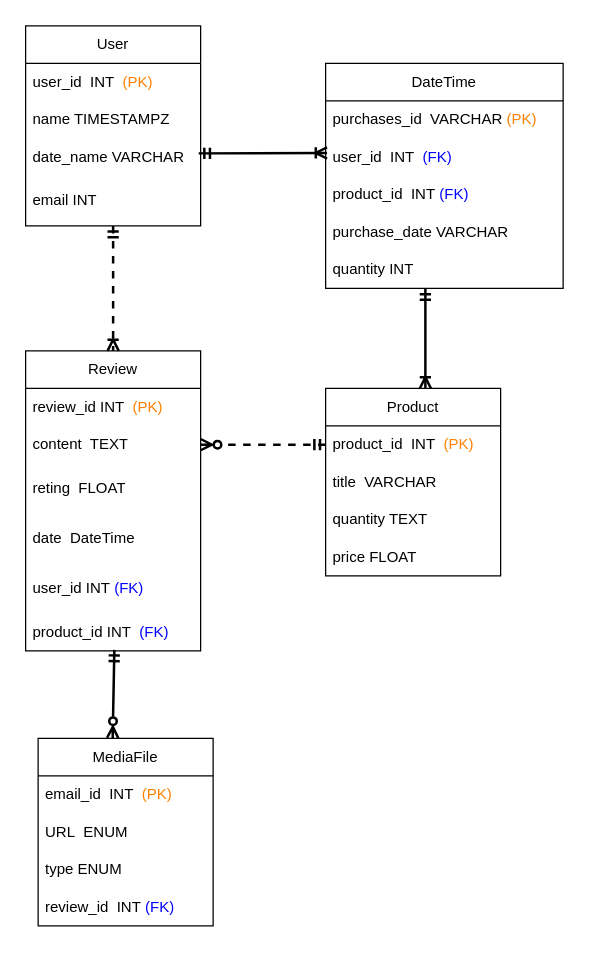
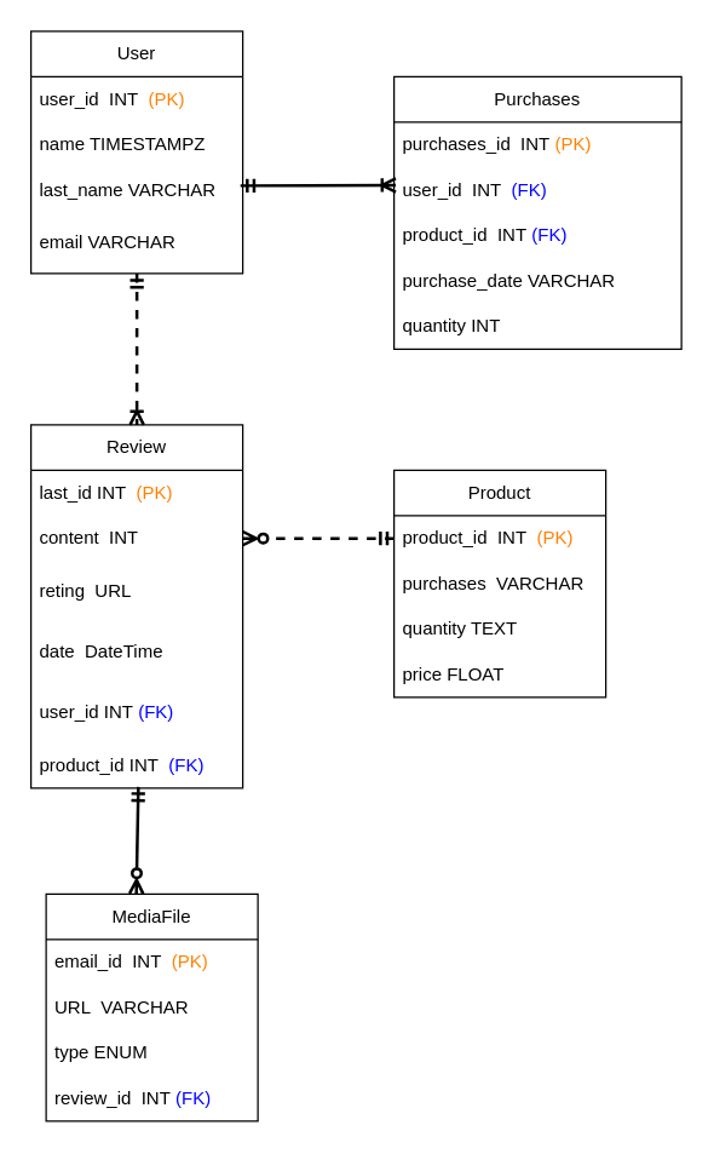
  <mxCell id="0" />
  <mxCell id="1" parent="0" />
  <mxCell id="2" value="User" style="swimlane;fontStyle=0;childLayout=stackLayout;horizontal=1;startSize=30;horizontalStack=0;resizeParent=1;resizeParentMax=0;resizeLast=0;collapsible=1;marginBottom=0;whiteSpace=wrap;html=1;" parent="1" vertex="1"><mxGeometry x="20" y="20" width="140" height="160" as="geometry"><mxRectangle x="90" y="350" width="70" height="30" as="alternateBounds" /></mxGeometry></mxCell>
  <mxCell id="3" value="user_id&amp;nbsp; INT&amp;nbsp; &lt;font color=&quot;#ff8000&quot;&gt;(PK)&lt;/font&gt;" style="text;strokeColor=none;fillColor=none;align=left;verticalAlign=middle;spacingLeft=4;spacingRight=4;overflow=hidden;points=[[0,0.5],[1,0.5]];portConstraint=eastwest;rotatable=0;whiteSpace=wrap;html=1;" parent="2" vertex="1"><mxGeometry y="30" width="140" height="30" as="geometry" /></mxCell>
  <mxCell id="4" value="name TIMESTAMPZ" style="text;strokeColor=none;fillColor=none;align=left;verticalAlign=middle;spacingLeft=4;spacingRight=4;overflow=hidden;points=[[0,0.5],[1,0.5]];portConstraint=eastwest;rotatable=0;whiteSpace=wrap;html=1;" parent="2" vertex="1"><mxGeometry y="60" width="140" height="30" as="geometry" /></mxCell>
- <mxCell id="5" value="date_name VARCHAR" style="text;strokeColor=none;fillColor=none;align=left;verticalAlign=middle;spacingLeft=4;spacingRight=4;overflow=hidden;points=[[0,0.5],[1,0.5]];portConstraint=eastwest;rotatable=0;whiteSpace=wrap;html=1;" parent="2" vertex="1"><mxGeometry y="90" width="140" height="30" as="geometry" /></mxCell>
- <mxCell id="6" value="email INT" style="text;strokeColor=none;fillColor=none;align=left;verticalAlign=middle;spacingLeft=4;spacingRight=4;overflow=hidden;points=[[0,0.5],[1,0.5]];portConstraint=eastwest;rotatable=0;whiteSpace=wrap;html=1;" parent="2" vertex="1"><mxGeometry y="120" width="140" height="40" as="geometry" /></mxCell>
+ <mxCell id="5" value="last_name VARCHAR" style="text;strokeColor=none;fillColor=none;align=left;verticalAlign=middle;spacingLeft=4;spacingRight=4;overflow=hidden;points=[[0,0.5],[1,0.5]];portConstraint=eastwest;rotatable=0;whiteSpace=wrap;html=1;" parent="2" vertex="1"><mxGeometry y="90" width="140" height="30" as="geometry" /></mxCell>
+ <mxCell id="6" value="email VARCHAR" style="text;strokeColor=none;fillColor=none;align=left;verticalAlign=middle;spacingLeft=4;spacingRight=4;overflow=hidden;points=[[0,0.5],[1,0.5]];portConstraint=eastwest;rotatable=0;whiteSpace=wrap;html=1;" parent="2" vertex="1"><mxGeometry y="120" width="140" height="40" as="geometry" /></mxCell>
  <mxCell id="7" value="Product" style="swimlane;fontStyle=0;childLayout=stackLayout;horizontal=1;startSize=30;horizontalStack=0;resizeParent=1;resizeParentMax=0;resizeLast=0;collapsible=1;marginBottom=0;whiteSpace=wrap;html=1;" parent="1" vertex="1"><mxGeometry x="260" y="310" width="140" height="150" as="geometry" /></mxCell>
  <mxCell id="8" value="product_id&amp;nbsp; INT&amp;nbsp;&amp;nbsp;&lt;span style=&quot;color: rgb(255, 128, 0);&quot;&gt;(PK)&lt;/span&gt;" style="text;strokeColor=none;fillColor=none;align=left;verticalAlign=middle;spacingLeft=4;spacingRight=4;overflow=hidden;points=[[0,0.5],[1,0.5]];portConstraint=eastwest;rotatable=0;whiteSpace=wrap;html=1;" parent="7" vertex="1"><mxGeometry y="30" width="140" height="30" as="geometry" /></mxCell>
- <mxCell id="9" value="title&amp;nbsp; VARCHAR" style="text;strokeColor=none;fillColor=none;align=left;verticalAlign=middle;spacingLeft=4;spacingRight=4;overflow=hidden;points=[[0,0.5],[1,0.5]];portConstraint=eastwest;rotatable=0;whiteSpace=wrap;html=1;" parent="7" vertex="1"><mxGeometry y="60" width="140" height="30" as="geometry" /></mxCell>
+ <mxCell id="9" value="purchases&amp;nbsp; VARCHAR" style="text;strokeColor=none;fillColor=none;align=left;verticalAlign=middle;spacingLeft=4;spacingRight=4;overflow=hidden;points=[[0,0.5],[1,0.5]];portConstraint=eastwest;rotatable=0;whiteSpace=wrap;html=1;" parent="7" vertex="1"><mxGeometry y="60" width="140" height="30" as="geometry" /></mxCell>
  <mxCell id="10" value="quantity TEXT" style="text;strokeColor=none;fillColor=none;align=left;verticalAlign=middle;spacingLeft=4;spacingRight=4;overflow=hidden;points=[[0,0.5],[1,0.5]];portConstraint=eastwest;rotatable=0;whiteSpace=wrap;html=1;" parent="7" vertex="1"><mxGeometry y="90" width="140" height="30" as="geometry" /></mxCell>
  <mxCell id="11" value="price FLOAT" style="text;strokeColor=none;fillColor=none;align=left;verticalAlign=middle;spacingLeft=4;spacingRight=4;overflow=hidden;points=[[0,0.5],[1,0.5]];portConstraint=eastwest;rotatable=0;whiteSpace=wrap;html=1;" parent="7" vertex="1"><mxGeometry y="120" width="140" height="30" as="geometry" /></mxCell>
  <mxCell id="12" value="Review" style="swimlane;fontStyle=0;childLayout=stackLayout;horizontal=1;startSize=30;horizontalStack=0;resizeParent=1;resizeParentMax=0;resizeLast=0;collapsible=1;marginBottom=0;whiteSpace=wrap;html=1;" parent="1" vertex="1"><mxGeometry x="20" y="280" width="140" height="240" as="geometry" /></mxCell>
- <mxCell id="13" value="review_id INT&amp;nbsp;&amp;nbsp;&lt;span style=&quot;color: rgb(255, 128, 0);&quot;&gt;(PK)&lt;/span&gt;" style="text;strokeColor=none;fillColor=none;align=left;verticalAlign=middle;spacingLeft=4;spacingRight=4;overflow=hidden;points=[[0,0.5],[1,0.5]];portConstraint=eastwest;rotatable=0;whiteSpace=wrap;html=1;" parent="12" vertex="1"><mxGeometry y="30" width="140" height="30" as="geometry" /></mxCell>
- <mxCell id="14" value="content&amp;nbsp; TEXT" style="text;strokeColor=none;fillColor=none;align=left;verticalAlign=middle;spacingLeft=4;spacingRight=4;overflow=hidden;points=[[0,0.5],[1,0.5]];portConstraint=eastwest;rotatable=0;whiteSpace=wrap;html=1;" parent="12" vertex="1"><mxGeometry y="60" width="140" height="30" as="geometry" /></mxCell>
- <mxCell id="15" value="reting&amp;nbsp; FLOAT" style="text;strokeColor=none;fillColor=none;align=left;verticalAlign=middle;spacingLeft=4;spacingRight=4;overflow=hidden;points=[[0,0.5],[1,0.5]];portConstraint=eastwest;rotatable=0;whiteSpace=wrap;html=1;" parent="12" vertex="1"><mxGeometry y="90" width="140" height="40" as="geometry" /></mxCell>
+ <mxCell id="13" value="last_id INT&amp;nbsp;&amp;nbsp;&lt;span style=&quot;color: rgb(255, 128, 0);&quot;&gt;(PK)&lt;/span&gt;" style="text;strokeColor=none;fillColor=none;align=left;verticalAlign=middle;spacingLeft=4;spacingRight=4;overflow=hidden;points=[[0,0.5],[1,0.5]];portConstraint=eastwest;rotatable=0;whiteSpace=wrap;html=1;" parent="12" vertex="1"><mxGeometry y="30" width="140" height="30" as="geometry" /></mxCell>
+ <mxCell id="14" value="content&amp;nbsp; INT" style="text;strokeColor=none;fillColor=none;align=left;verticalAlign=middle;spacingLeft=4;spacingRight=4;overflow=hidden;points=[[0,0.5],[1,0.5]];portConstraint=eastwest;rotatable=0;whiteSpace=wrap;html=1;" parent="12" vertex="1"><mxGeometry y="60" width="140" height="30" as="geometry" /></mxCell>
+ <mxCell id="15" value="reting&amp;nbsp; URL" style="text;strokeColor=none;fillColor=none;align=left;verticalAlign=middle;spacingLeft=4;spacingRight=4;overflow=hidden;points=[[0,0.5],[1,0.5]];portConstraint=eastwest;rotatable=0;whiteSpace=wrap;html=1;" parent="12" vertex="1"><mxGeometry y="90" width="140" height="40" as="geometry" /></mxCell>
  <mxCell id="16" value="date&amp;nbsp; DateTime" style="text;strokeColor=none;fillColor=none;align=left;verticalAlign=middle;spacingLeft=4;spacingRight=4;overflow=hidden;points=[[0,0.5],[1,0.5]];portConstraint=eastwest;rotatable=0;whiteSpace=wrap;html=1;" parent="12" vertex="1"><mxGeometry y="130" width="140" height="40" as="geometry" /></mxCell>
  <mxCell id="17" value="user_id INT&amp;nbsp;&lt;font color=&quot;#0000ff&quot;&gt;(FK)&lt;/font&gt;" style="text;strokeColor=none;fillColor=none;align=left;verticalAlign=middle;spacingLeft=4;spacingRight=4;overflow=hidden;points=[[0,0.5],[1,0.5]];portConstraint=eastwest;rotatable=0;whiteSpace=wrap;html=1;" parent="12" vertex="1"><mxGeometry y="170" width="140" height="40" as="geometry" /></mxCell>
  <mxCell id="18" value="product_id INT&amp;nbsp;&amp;nbsp;&lt;span style=&quot;color: rgb(0, 0, 255);&quot;&gt;(FK)&lt;/span&gt;" style="text;strokeColor=none;fillColor=none;align=left;verticalAlign=middle;spacingLeft=4;spacingRight=4;overflow=hidden;points=[[0,0.5],[1,0.5]];portConstraint=eastwest;rotatable=0;whiteSpace=wrap;html=1;" parent="12" vertex="1"><mxGeometry y="210" width="140" height="30" as="geometry" /></mxCell>
  <mxCell id="19" value="MediaFile" style="swimlane;fontStyle=0;childLayout=stackLayout;horizontal=1;startSize=30;horizontalStack=0;resizeParent=1;resizeParentMax=0;resizeLast=0;collapsible=1;marginBottom=0;whiteSpace=wrap;html=1;" parent="1" vertex="1"><mxGeometry x="30" y="590" width="140" height="150" as="geometry" /></mxCell>
  <mxCell id="20" value="email_id&amp;nbsp; INT&amp;nbsp;&amp;nbsp;&lt;span style=&quot;color: rgb(255, 128, 0);&quot;&gt;(PK)&lt;/span&gt;" style="text;strokeColor=none;fillColor=none;align=left;verticalAlign=middle;spacingLeft=4;spacingRight=4;overflow=hidden;points=[[0,0.5],[1,0.5]];portConstraint=eastwest;rotatable=0;whiteSpace=wrap;html=1;" parent="19" vertex="1"><mxGeometry y="30" width="140" height="30" as="geometry" /></mxCell>
- <mxCell id="21" value="URL&amp;nbsp; ENUM" style="text;strokeColor=none;fillColor=none;align=left;verticalAlign=middle;spacingLeft=4;spacingRight=4;overflow=hidden;points=[[0,0.5],[1,0.5]];portConstraint=eastwest;rotatable=0;whiteSpace=wrap;html=1;" parent="19" vertex="1"><mxGeometry y="60" width="140" height="30" as="geometry" /></mxCell>
+ <mxCell id="21" value="URL&amp;nbsp; VARCHAR" style="text;strokeColor=none;fillColor=none;align=left;verticalAlign=middle;spacingLeft=4;spacingRight=4;overflow=hidden;points=[[0,0.5],[1,0.5]];portConstraint=eastwest;rotatable=0;whiteSpace=wrap;html=1;" parent="19" vertex="1"><mxGeometry y="60" width="140" height="30" as="geometry" /></mxCell>
  <mxCell id="22" value="type ENUM" style="text;strokeColor=none;fillColor=none;align=left;verticalAlign=middle;spacingLeft=4;spacingRight=4;overflow=hidden;points=[[0,0.5],[1,0.5]];portConstraint=eastwest;rotatable=0;whiteSpace=wrap;html=1;" parent="19" vertex="1"><mxGeometry y="90" width="140" height="30" as="geometry" /></mxCell>
  <mxCell id="23" value="review_id&amp;nbsp; INT&amp;nbsp;&lt;span style=&quot;color: rgb(0, 0, 255);&quot;&gt;(FK)&lt;/span&gt;" style="text;strokeColor=none;fillColor=none;align=left;verticalAlign=middle;spacingLeft=4;spacingRight=4;overflow=hidden;points=[[0,0.5],[1,0.5]];portConstraint=eastwest;rotatable=0;whiteSpace=wrap;html=1;" parent="19" vertex="1"><mxGeometry y="120" width="140" height="30" as="geometry" /></mxCell>
  <mxCell id="24" value="" style="endArrow=ERoneToMany;html=1;rounded=0;endFill=0;entryX=0.5;entryY=0;entryDx=0;entryDy=0;strokeWidth=2;exitX=0.5;exitY=1;exitDx=0;exitDy=0;exitPerimeter=0;startArrow=ERmandOne;startFill=0;dashed=1;" parent="1" source="6" target="12" edge="1"><mxGeometry width="50" height="50" relative="1" as="geometry"><mxPoint x="100" y="180" as="sourcePoint" /><mxPoint x="30" y="340" as="targetPoint" /><Array as="points" /></mxGeometry></mxCell>
  <mxCell id="25" value="" style="endArrow=ERzeroToMany;html=1;rounded=0;entryX=1;entryY=0.5;entryDx=0;entryDy=0;endFill=0;strokeWidth=2;exitX=0;exitY=0.5;exitDx=0;exitDy=0;startArrow=ERmandOne;startFill=0;dashed=1;" parent="1" source="8" target="14" edge="1"><mxGeometry width="50" height="50" relative="1" as="geometry"><mxPoint x="260" y="425" as="sourcePoint" /><mxPoint x="240" y="300" as="targetPoint" /></mxGeometry></mxCell>
  <mxCell id="26" value="" style="endArrow=ERzeroToMany;html=1;rounded=0;entryX=0.426;entryY=-0.002;entryDx=0;entryDy=0;strokeWidth=2;endFill=0;exitX=0.507;exitY=0.973;exitDx=0;exitDy=0;exitPerimeter=0;entryPerimeter=0;startArrow=ERmandOne;startFill=0;" parent="1" source="18" target="19" edge="1"><mxGeometry width="50" height="50" relative="1" as="geometry"><mxPoint x="100" y="590" as="sourcePoint" /><mxPoint x="358.04" y="370" as="targetPoint" /></mxGeometry></mxCell>
- <mxCell id="27" value="DateTime" style="swimlane;fontStyle=0;childLayout=stackLayout;horizontal=1;startSize=30;horizontalStack=0;resizeParent=1;resizeParentMax=0;resizeLast=0;collapsible=1;marginBottom=0;whiteSpace=wrap;html=1;" parent="1" vertex="1"><mxGeometry x="260" y="50" width="190" height="180" as="geometry" /></mxCell>
- <mxCell id="28" value="purchases_id&amp;nbsp; VARCHAR&amp;nbsp;&lt;span style=&quot;color: rgb(255, 128, 0);&quot;&gt;(PK)&lt;/span&gt;" style="text;strokeColor=none;fillColor=none;align=left;verticalAlign=middle;spacingLeft=4;spacingRight=4;overflow=hidden;points=[[0,0.5],[1,0.5]];portConstraint=eastwest;rotatable=0;whiteSpace=wrap;html=1;" parent="27" vertex="1"><mxGeometry y="30" width="190" height="30" as="geometry" /></mxCell>
+ <mxCell id="27" value="Purchases" style="swimlane;fontStyle=0;childLayout=stackLayout;horizontal=1;startSize=30;horizontalStack=0;resizeParent=1;resizeParentMax=0;resizeLast=0;collapsible=1;marginBottom=0;whiteSpace=wrap;html=1;" parent="1" vertex="1"><mxGeometry x="260" y="50" width="190" height="180" as="geometry" /></mxCell>
+ <mxCell id="28" value="purchases_id&amp;nbsp; INT&amp;nbsp;&lt;span style=&quot;color: rgb(255, 128, 0);&quot;&gt;(PK)&lt;/span&gt;" style="text;strokeColor=none;fillColor=none;align=left;verticalAlign=middle;spacingLeft=4;spacingRight=4;overflow=hidden;points=[[0,0.5],[1,0.5]];portConstraint=eastwest;rotatable=0;whiteSpace=wrap;html=1;" parent="27" vertex="1"><mxGeometry y="30" width="190" height="30" as="geometry" /></mxCell>
  <mxCell id="29" value="user_id&amp;nbsp; INT&amp;nbsp;&amp;nbsp;&lt;span style=&quot;color: rgb(0, 0, 255);&quot;&gt;(FK)&lt;/span&gt;" style="text;strokeColor=none;fillColor=none;align=left;verticalAlign=middle;spacingLeft=4;spacingRight=4;overflow=hidden;points=[[0,0.5],[1,0.5]];portConstraint=eastwest;rotatable=0;whiteSpace=wrap;html=1;" parent="27" vertex="1"><mxGeometry y="60" width="190" height="30" as="geometry" /></mxCell>
  <mxCell id="30" value="product_id&amp;nbsp; INT&amp;nbsp;&lt;span style=&quot;color: rgb(0, 0, 255);&quot;&gt;(FK)&lt;/span&gt;" style="text;strokeColor=none;fillColor=none;align=left;verticalAlign=middle;spacingLeft=4;spacingRight=4;overflow=hidden;points=[[0,0.5],[1,0.5]];portConstraint=eastwest;rotatable=0;whiteSpace=wrap;html=1;" parent="27" vertex="1"><mxGeometry y="90" width="190" height="30" as="geometry" /></mxCell>
  <mxCell id="31" value="purchase_date VARCHAR" style="text;strokeColor=none;fillColor=none;align=left;verticalAlign=middle;spacingLeft=4;spacingRight=4;overflow=hidden;points=[[0,0.5],[1,0.5]];portConstraint=eastwest;rotatable=0;whiteSpace=wrap;html=1;" parent="27" vertex="1"><mxGeometry y="120" width="190" height="30" as="geometry" /></mxCell>
  <mxCell id="32" value="quantity INT" style="text;strokeColor=none;fillColor=none;align=left;verticalAlign=middle;spacingLeft=4;spacingRight=4;overflow=hidden;points=[[0,0.5],[1,0.5]];portConstraint=eastwest;rotatable=0;whiteSpace=wrap;html=1;" parent="27" vertex="1"><mxGeometry y="150" width="190" height="30" as="geometry" /></mxCell>
- <mxCell id="33" value="" style="endArrow=ERoneToMany;html=1;rounded=0;exitX=0.42;exitY=1.005;exitDx=0;exitDy=0;exitPerimeter=0;entryX=0.57;entryY=0.001;entryDx=0;entryDy=0;entryPerimeter=0;endFill=0;strokeWidth=2;startArrow=ERmandOne;startFill=0;" parent="1" source="32" target="7" edge="1"><mxGeometry width="50" height="50" relative="1" as="geometry"><mxPoint x="190" y="200" as="sourcePoint" /><mxPoint x="240" y="150" as="targetPoint" /></mxGeometry></mxCell>
  <mxCell id="34" value="" style="endArrow=ERoneToMany;html=1;rounded=0;exitX=0.989;exitY=0.4;exitDx=0;exitDy=0;exitPerimeter=0;entryX=0.006;entryY=0.387;entryDx=0;entryDy=0;entryPerimeter=0;strokeWidth=2;endFill=0;startArrow=ERmandOne;startFill=0;" parent="1" source="5" target="29" edge="1"><mxGeometry width="50" height="50" relative="1" as="geometry"><mxPoint x="158.74" y="130" as="sourcePoint" /><mxPoint x="260" y="133.18" as="targetPoint" /></mxGeometry></mxCell>
